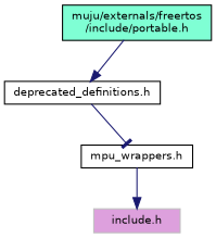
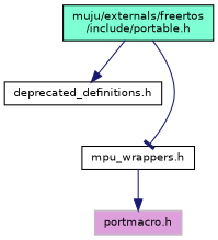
  digraph {
    node [color=black fillcolor=white fontname=Helvetica fontsize=10 shape=record style=filled]
    edge [arrowhead=normal color=midnightblue fontname=Helvetica fontsize=10 labelfontname=Helvetica labelfontsize=10 style=solid]
    n1 [fillcolor=aquamarine fontcolor=black height=0.2 label="muju/externals/freertos\l/include/portable.h" width=0.4]
    n2 [height=0.2 label="deprecated_definitions.h" width=0.4]
    n3 [height=0.2 label="mpu_wrappers.h" width=0.4]
-   n4 [color=grey75 fillcolor=plum height=0.2 label="include.h" width=0.4]
+   n4 [color=grey75 fillcolor=plum height=0.2 label="portmacro.h" width=0.4]
    n1 -> n2
-   n2 -> n3 [arrowhead=tee]
+   n1 -> n3 [arrowhead=tee]
    n3 -> n4
  }
